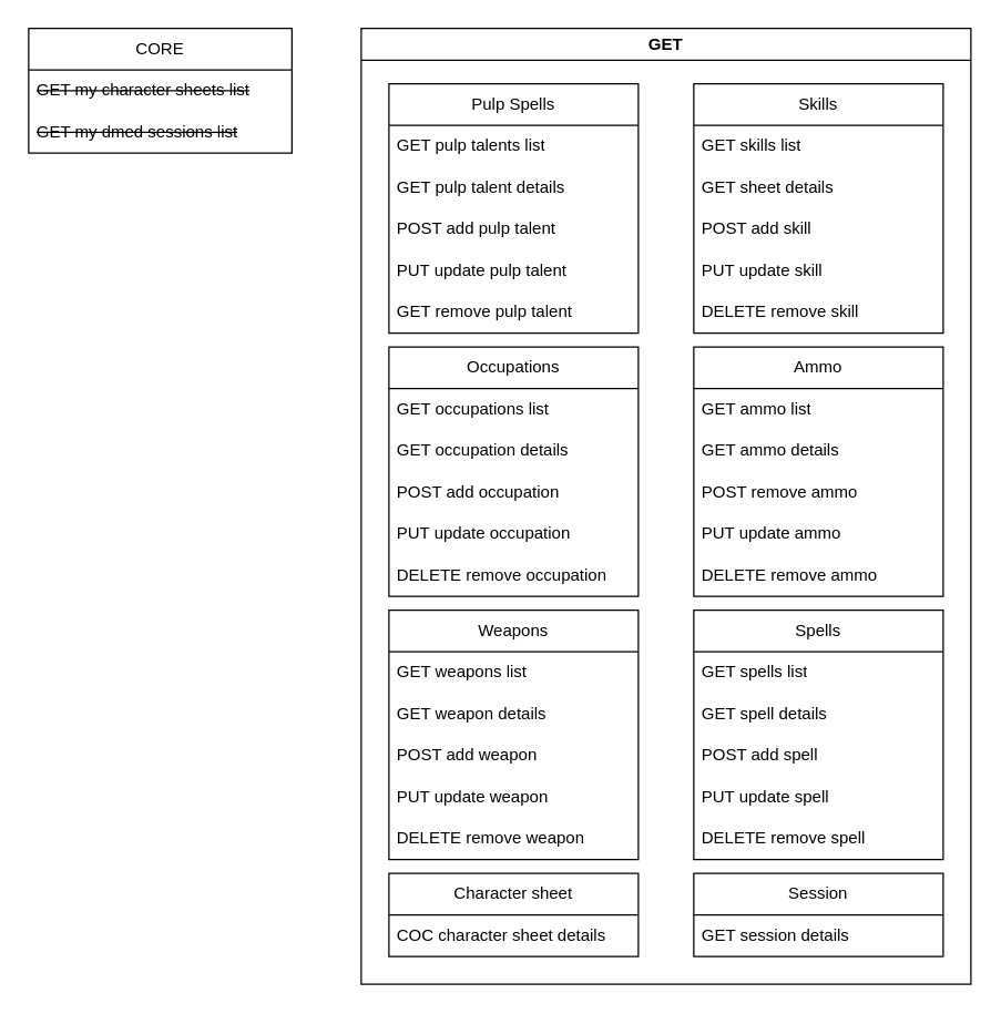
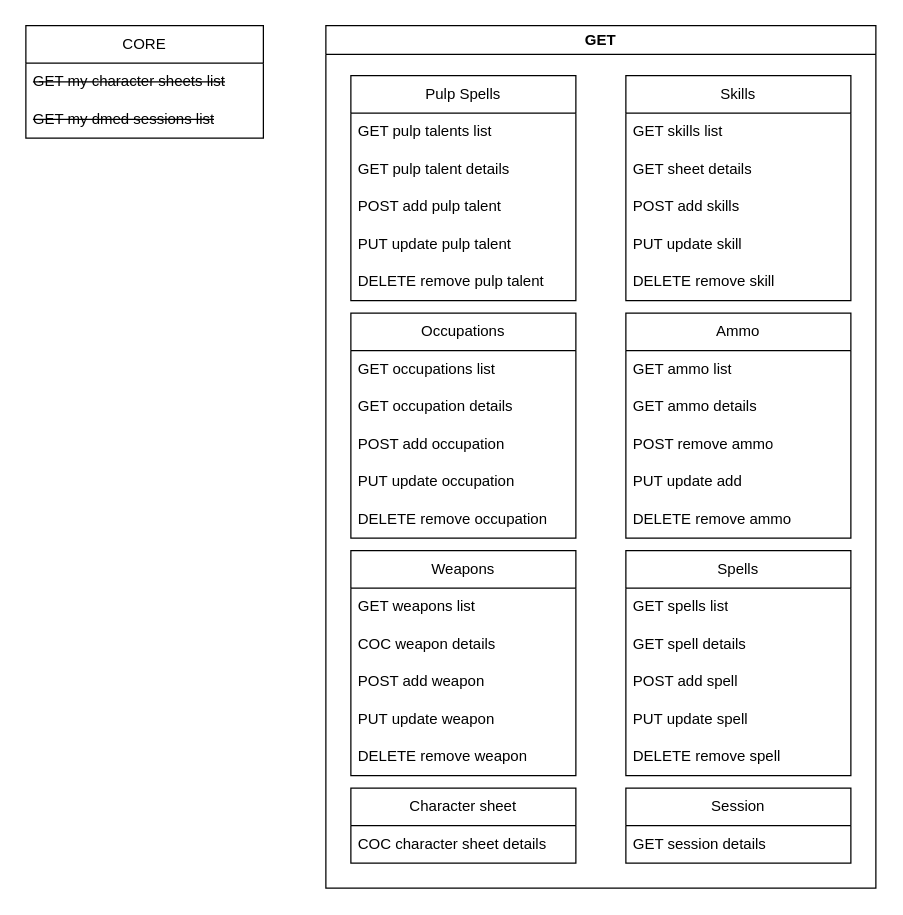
  <mxCell id="0" />
  <mxCell id="1" parent="0" />
  <mxCell id="2" value="CORE" style="swimlane;fontStyle=0;childLayout=stackLayout;horizontal=1;startSize=30;horizontalStack=0;resizeParent=1;resizeParentMax=0;resizeLast=0;collapsible=1;marginBottom=0;whiteSpace=wrap;html=1;" parent="1" vertex="1"><mxGeometry x="20" y="20" width="190" height="90" as="geometry" /></mxCell>
  <mxCell id="3" value="&lt;strike&gt;GET my character sheets list&lt;/strike&gt;" style="text;strokeColor=none;fillColor=none;align=left;verticalAlign=middle;spacingLeft=4;spacingRight=4;overflow=hidden;points=[[0,0.5],[1,0.5]];portConstraint=eastwest;rotatable=0;whiteSpace=wrap;html=1;fontStyle=0" parent="2" vertex="1"><mxGeometry y="30" width="190" height="30" as="geometry" /></mxCell>
  <mxCell id="4" value="&lt;strike&gt;GET my dmed sessions list&lt;/strike&gt;" style="text;strokeColor=none;fillColor=none;align=left;verticalAlign=middle;spacingLeft=4;spacingRight=4;overflow=hidden;points=[[0,0.5],[1,0.5]];portConstraint=eastwest;rotatable=0;whiteSpace=wrap;html=1;" parent="2" vertex="1"><mxGeometry y="60" width="190" height="30" as="geometry" /></mxCell>
  <mxCell id="5" value="GET" style="swimlane;whiteSpace=wrap;html=1;" parent="1" vertex="1"><mxGeometry x="260" y="20" width="440" height="690" as="geometry" /></mxCell>
  <mxCell id="6" value="Pulp Spells" style="swimlane;fontStyle=0;childLayout=stackLayout;horizontal=1;startSize=30;horizontalStack=0;resizeParent=1;resizeParentMax=0;resizeLast=0;collapsible=1;marginBottom=0;whiteSpace=wrap;html=1;" parent="5" vertex="1"><mxGeometry x="20" y="40" width="180" height="180" as="geometry" /></mxCell>
  <mxCell id="7" value="GET pulp talents list" style="text;strokeColor=none;fillColor=none;align=left;verticalAlign=middle;spacingLeft=4;spacingRight=4;overflow=hidden;points=[[0,0.5],[1,0.5]];portConstraint=eastwest;rotatable=0;whiteSpace=wrap;html=1;" parent="6" vertex="1"><mxGeometry y="30" width="180" height="30" as="geometry" /></mxCell>
  <mxCell id="8" value="GET pulp talent details" style="text;strokeColor=none;fillColor=none;align=left;verticalAlign=middle;spacingLeft=4;spacingRight=4;overflow=hidden;points=[[0,0.5],[1,0.5]];portConstraint=eastwest;rotatable=0;whiteSpace=wrap;html=1;" vertex="1" parent="6"><mxGeometry y="60" width="180" height="30" as="geometry" /></mxCell>
  <mxCell id="9" value="POST add pulp talent" style="text;strokeColor=none;fillColor=none;align=left;verticalAlign=middle;spacingLeft=4;spacingRight=4;overflow=hidden;points=[[0,0.5],[1,0.5]];portConstraint=eastwest;rotatable=0;whiteSpace=wrap;html=1;" vertex="1" parent="6"><mxGeometry y="90" width="180" height="30" as="geometry" /></mxCell>
  <mxCell id="10" value="PUT update pulp talent" style="text;strokeColor=none;fillColor=none;align=left;verticalAlign=middle;spacingLeft=4;spacingRight=4;overflow=hidden;points=[[0,0.5],[1,0.5]];portConstraint=eastwest;rotatable=0;whiteSpace=wrap;html=1;" vertex="1" parent="6"><mxGeometry y="120" width="180" height="30" as="geometry" /></mxCell>
- <mxCell id="11" value="GET remove pulp talent" style="text;strokeColor=none;fillColor=none;align=left;verticalAlign=middle;spacingLeft=4;spacingRight=4;overflow=hidden;points=[[0,0.5],[1,0.5]];portConstraint=eastwest;rotatable=0;whiteSpace=wrap;html=1;" vertex="1" parent="6"><mxGeometry y="150" width="180" height="30" as="geometry" /></mxCell>
+ <mxCell id="11" value="DELETE remove pulp talent" style="text;strokeColor=none;fillColor=none;align=left;verticalAlign=middle;spacingLeft=4;spacingRight=4;overflow=hidden;points=[[0,0.5],[1,0.5]];portConstraint=eastwest;rotatable=0;whiteSpace=wrap;html=1;" vertex="1" parent="6"><mxGeometry y="150" width="180" height="30" as="geometry" /></mxCell>
  <mxCell id="12" value="Session" style="swimlane;fontStyle=0;childLayout=stackLayout;horizontal=1;startSize=30;horizontalStack=0;resizeParent=1;resizeParentMax=0;resizeLast=0;collapsible=1;marginBottom=0;whiteSpace=wrap;html=1;" parent="5" vertex="1"><mxGeometry x="240" y="610" width="180" height="60" as="geometry" /></mxCell>
  <mxCell id="13" value="GET session details" style="text;strokeColor=none;fillColor=none;align=left;verticalAlign=middle;spacingLeft=4;spacingRight=4;overflow=hidden;points=[[0,0.5],[1,0.5]];portConstraint=eastwest;rotatable=0;whiteSpace=wrap;html=1;" parent="12" vertex="1"><mxGeometry y="30" width="180" height="30" as="geometry" /></mxCell>
  <mxCell id="14" value="Character sheet" style="swimlane;fontStyle=0;childLayout=stackLayout;horizontal=1;startSize=30;horizontalStack=0;resizeParent=1;resizeParentMax=0;resizeLast=0;collapsible=1;marginBottom=0;whiteSpace=wrap;html=1;" vertex="1" parent="5"><mxGeometry x="20" y="610" width="180" height="60" as="geometry" /></mxCell>
  <mxCell id="15" value="COC character sheet details" style="text;strokeColor=none;fillColor=none;align=left;verticalAlign=middle;spacingLeft=4;spacingRight=4;overflow=hidden;points=[[0,0.5],[1,0.5]];portConstraint=eastwest;rotatable=0;whiteSpace=wrap;html=1;" vertex="1" parent="14"><mxGeometry y="30" width="180" height="30" as="geometry" /></mxCell>
  <mxCell id="16" value="Skills" style="swimlane;fontStyle=0;childLayout=stackLayout;horizontal=1;startSize=30;horizontalStack=0;resizeParent=1;resizeParentMax=0;resizeLast=0;collapsible=1;marginBottom=0;whiteSpace=wrap;html=1;" vertex="1" parent="5"><mxGeometry x="240" y="40" width="180" height="180" as="geometry" /></mxCell>
  <mxCell id="17" value="GET skills list" style="text;strokeColor=none;fillColor=none;align=left;verticalAlign=middle;spacingLeft=4;spacingRight=4;overflow=hidden;points=[[0,0.5],[1,0.5]];portConstraint=eastwest;rotatable=0;whiteSpace=wrap;html=1;" vertex="1" parent="16"><mxGeometry y="30" width="180" height="30" as="geometry" /></mxCell>
  <mxCell id="18" value="GET sheet details" style="text;strokeColor=none;fillColor=none;align=left;verticalAlign=middle;spacingLeft=4;spacingRight=4;overflow=hidden;points=[[0,0.5],[1,0.5]];portConstraint=eastwest;rotatable=0;whiteSpace=wrap;html=1;" vertex="1" parent="16"><mxGeometry y="60" width="180" height="30" as="geometry" /></mxCell>
- <mxCell id="19" value="POST add skill" style="text;strokeColor=none;fillColor=none;align=left;verticalAlign=middle;spacingLeft=4;spacingRight=4;overflow=hidden;points=[[0,0.5],[1,0.5]];portConstraint=eastwest;rotatable=0;whiteSpace=wrap;html=1;" vertex="1" parent="16"><mxGeometry y="90" width="180" height="30" as="geometry" /></mxCell>
+ <mxCell id="19" value="POST add skills" style="text;strokeColor=none;fillColor=none;align=left;verticalAlign=middle;spacingLeft=4;spacingRight=4;overflow=hidden;points=[[0,0.5],[1,0.5]];portConstraint=eastwest;rotatable=0;whiteSpace=wrap;html=1;" vertex="1" parent="16"><mxGeometry y="90" width="180" height="30" as="geometry" /></mxCell>
  <mxCell id="20" value="PUT update skill" style="text;strokeColor=none;fillColor=none;align=left;verticalAlign=middle;spacingLeft=4;spacingRight=4;overflow=hidden;points=[[0,0.5],[1,0.5]];portConstraint=eastwest;rotatable=0;whiteSpace=wrap;html=1;" vertex="1" parent="16"><mxGeometry y="120" width="180" height="30" as="geometry" /></mxCell>
  <mxCell id="21" value="DELETE remove skill" style="text;strokeColor=none;fillColor=none;align=left;verticalAlign=middle;spacingLeft=4;spacingRight=4;overflow=hidden;points=[[0,0.5],[1,0.5]];portConstraint=eastwest;rotatable=0;whiteSpace=wrap;html=1;" vertex="1" parent="16"><mxGeometry y="150" width="180" height="30" as="geometry" /></mxCell>
  <mxCell id="22" value="Occupations" style="swimlane;fontStyle=0;childLayout=stackLayout;horizontal=1;startSize=30;horizontalStack=0;resizeParent=1;resizeParentMax=0;resizeLast=0;collapsible=1;marginBottom=0;whiteSpace=wrap;html=1;" vertex="1" parent="5"><mxGeometry x="20" y="230" width="180" height="180" as="geometry" /></mxCell>
  <mxCell id="23" value="GET occupations list" style="text;strokeColor=none;fillColor=none;align=left;verticalAlign=middle;spacingLeft=4;spacingRight=4;overflow=hidden;points=[[0,0.5],[1,0.5]];portConstraint=eastwest;rotatable=0;whiteSpace=wrap;html=1;" vertex="1" parent="22"><mxGeometry y="30" width="180" height="30" as="geometry" /></mxCell>
  <mxCell id="24" value="GET occupation details" style="text;strokeColor=none;fillColor=none;align=left;verticalAlign=middle;spacingLeft=4;spacingRight=4;overflow=hidden;points=[[0,0.5],[1,0.5]];portConstraint=eastwest;rotatable=0;whiteSpace=wrap;html=1;" vertex="1" parent="22"><mxGeometry y="60" width="180" height="30" as="geometry" /></mxCell>
  <mxCell id="25" value="POST add occupation" style="text;strokeColor=none;fillColor=none;align=left;verticalAlign=middle;spacingLeft=4;spacingRight=4;overflow=hidden;points=[[0,0.5],[1,0.5]];portConstraint=eastwest;rotatable=0;whiteSpace=wrap;html=1;" vertex="1" parent="22"><mxGeometry y="90" width="180" height="30" as="geometry" /></mxCell>
  <mxCell id="26" value="PUT update occupation" style="text;strokeColor=none;fillColor=none;align=left;verticalAlign=middle;spacingLeft=4;spacingRight=4;overflow=hidden;points=[[0,0.5],[1,0.5]];portConstraint=eastwest;rotatable=0;whiteSpace=wrap;html=1;" vertex="1" parent="22"><mxGeometry y="120" width="180" height="30" as="geometry" /></mxCell>
  <mxCell id="27" value="DELETE remove occupation" style="text;strokeColor=none;fillColor=none;align=left;verticalAlign=middle;spacingLeft=4;spacingRight=4;overflow=hidden;points=[[0,0.5],[1,0.5]];portConstraint=eastwest;rotatable=0;whiteSpace=wrap;html=1;" vertex="1" parent="22"><mxGeometry y="150" width="180" height="30" as="geometry" /></mxCell>
  <mxCell id="28" value="Weapons" style="swimlane;fontStyle=0;childLayout=stackLayout;horizontal=1;startSize=30;horizontalStack=0;resizeParent=1;resizeParentMax=0;resizeLast=0;collapsible=1;marginBottom=0;whiteSpace=wrap;html=1;" vertex="1" parent="5"><mxGeometry x="20" y="420" width="180" height="180" as="geometry" /></mxCell>
  <mxCell id="29" value="GET weapons list" style="text;strokeColor=none;fillColor=none;align=left;verticalAlign=middle;spacingLeft=4;spacingRight=4;overflow=hidden;points=[[0,0.5],[1,0.5]];portConstraint=eastwest;rotatable=0;whiteSpace=wrap;html=1;" vertex="1" parent="28"><mxGeometry y="30" width="180" height="30" as="geometry" /></mxCell>
- <mxCell id="30" value="GET weapon details" style="text;strokeColor=none;fillColor=none;align=left;verticalAlign=middle;spacingLeft=4;spacingRight=4;overflow=hidden;points=[[0,0.5],[1,0.5]];portConstraint=eastwest;rotatable=0;whiteSpace=wrap;html=1;" vertex="1" parent="28"><mxGeometry y="60" width="180" height="30" as="geometry" /></mxCell>
+ <mxCell id="30" value="COC weapon details" style="text;strokeColor=none;fillColor=none;align=left;verticalAlign=middle;spacingLeft=4;spacingRight=4;overflow=hidden;points=[[0,0.5],[1,0.5]];portConstraint=eastwest;rotatable=0;whiteSpace=wrap;html=1;" vertex="1" parent="28"><mxGeometry y="60" width="180" height="30" as="geometry" /></mxCell>
  <mxCell id="31" value="POST add weapon" style="text;strokeColor=none;fillColor=none;align=left;verticalAlign=middle;spacingLeft=4;spacingRight=4;overflow=hidden;points=[[0,0.5],[1,0.5]];portConstraint=eastwest;rotatable=0;whiteSpace=wrap;html=1;" vertex="1" parent="28"><mxGeometry y="90" width="180" height="30" as="geometry" /></mxCell>
  <mxCell id="32" value="PUT update weapon" style="text;strokeColor=none;fillColor=none;align=left;verticalAlign=middle;spacingLeft=4;spacingRight=4;overflow=hidden;points=[[0,0.5],[1,0.5]];portConstraint=eastwest;rotatable=0;whiteSpace=wrap;html=1;" vertex="1" parent="28"><mxGeometry y="120" width="180" height="30" as="geometry" /></mxCell>
  <mxCell id="33" value="DELETE remove weapon" style="text;strokeColor=none;fillColor=none;align=left;verticalAlign=middle;spacingLeft=4;spacingRight=4;overflow=hidden;points=[[0,0.5],[1,0.5]];portConstraint=eastwest;rotatable=0;whiteSpace=wrap;html=1;" vertex="1" parent="28"><mxGeometry y="150" width="180" height="30" as="geometry" /></mxCell>
  <mxCell id="34" value="Spells" style="swimlane;fontStyle=0;childLayout=stackLayout;horizontal=1;startSize=30;horizontalStack=0;resizeParent=1;resizeParentMax=0;resizeLast=0;collapsible=1;marginBottom=0;whiteSpace=wrap;html=1;" vertex="1" parent="5"><mxGeometry x="240" y="420" width="180" height="180" as="geometry" /></mxCell>
  <mxCell id="35" value="GET spells list" style="text;strokeColor=none;fillColor=none;align=left;verticalAlign=middle;spacingLeft=4;spacingRight=4;overflow=hidden;points=[[0,0.5],[1,0.5]];portConstraint=eastwest;rotatable=0;whiteSpace=wrap;html=1;" vertex="1" parent="34"><mxGeometry y="30" width="180" height="30" as="geometry" /></mxCell>
  <mxCell id="36" value="GET spell details" style="text;strokeColor=none;fillColor=none;align=left;verticalAlign=middle;spacingLeft=4;spacingRight=4;overflow=hidden;points=[[0,0.5],[1,0.5]];portConstraint=eastwest;rotatable=0;whiteSpace=wrap;html=1;" vertex="1" parent="34"><mxGeometry y="60" width="180" height="30" as="geometry" /></mxCell>
  <mxCell id="37" value="POST add spell" style="text;strokeColor=none;fillColor=none;align=left;verticalAlign=middle;spacingLeft=4;spacingRight=4;overflow=hidden;points=[[0,0.5],[1,0.5]];portConstraint=eastwest;rotatable=0;whiteSpace=wrap;html=1;" vertex="1" parent="34"><mxGeometry y="90" width="180" height="30" as="geometry" /></mxCell>
  <mxCell id="38" value="PUT update spell" style="text;strokeColor=none;fillColor=none;align=left;verticalAlign=middle;spacingLeft=4;spacingRight=4;overflow=hidden;points=[[0,0.5],[1,0.5]];portConstraint=eastwest;rotatable=0;whiteSpace=wrap;html=1;" vertex="1" parent="34"><mxGeometry y="120" width="180" height="30" as="geometry" /></mxCell>
  <mxCell id="39" value="DELETE remove spell" style="text;strokeColor=none;fillColor=none;align=left;verticalAlign=middle;spacingLeft=4;spacingRight=4;overflow=hidden;points=[[0,0.5],[1,0.5]];portConstraint=eastwest;rotatable=0;whiteSpace=wrap;html=1;" vertex="1" parent="34"><mxGeometry y="150" width="180" height="30" as="geometry" /></mxCell>
  <mxCell id="40" value="Ammo" style="swimlane;fontStyle=0;childLayout=stackLayout;horizontal=1;startSize=30;horizontalStack=0;resizeParent=1;resizeParentMax=0;resizeLast=0;collapsible=1;marginBottom=0;whiteSpace=wrap;html=1;" vertex="1" parent="1"><mxGeometry x="500" y="250" width="180" height="180" as="geometry" /></mxCell>
  <mxCell id="41" value="GET ammo list" style="text;strokeColor=none;fillColor=none;align=left;verticalAlign=middle;spacingLeft=4;spacingRight=4;overflow=hidden;points=[[0,0.5],[1,0.5]];portConstraint=eastwest;rotatable=0;whiteSpace=wrap;html=1;" vertex="1" parent="40"><mxGeometry y="30" width="180" height="30" as="geometry" /></mxCell>
  <mxCell id="42" value="GET ammo details" style="text;strokeColor=none;fillColor=none;align=left;verticalAlign=middle;spacingLeft=4;spacingRight=4;overflow=hidden;points=[[0,0.5],[1,0.5]];portConstraint=eastwest;rotatable=0;whiteSpace=wrap;html=1;" vertex="1" parent="40"><mxGeometry y="60" width="180" height="30" as="geometry" /></mxCell>
  <mxCell id="43" value="POST remove ammo" style="text;strokeColor=none;fillColor=none;align=left;verticalAlign=middle;spacingLeft=4;spacingRight=4;overflow=hidden;points=[[0,0.5],[1,0.5]];portConstraint=eastwest;rotatable=0;whiteSpace=wrap;html=1;" vertex="1" parent="40"><mxGeometry y="90" width="180" height="30" as="geometry" /></mxCell>
- <mxCell id="44" value="PUT update ammo" style="text;strokeColor=none;fillColor=none;align=left;verticalAlign=middle;spacingLeft=4;spacingRight=4;overflow=hidden;points=[[0,0.5],[1,0.5]];portConstraint=eastwest;rotatable=0;whiteSpace=wrap;html=1;" vertex="1" parent="40"><mxGeometry y="120" width="180" height="30" as="geometry" /></mxCell>
+ <mxCell id="44" value="PUT update add" style="text;strokeColor=none;fillColor=none;align=left;verticalAlign=middle;spacingLeft=4;spacingRight=4;overflow=hidden;points=[[0,0.5],[1,0.5]];portConstraint=eastwest;rotatable=0;whiteSpace=wrap;html=1;" vertex="1" parent="40"><mxGeometry y="120" width="180" height="30" as="geometry" /></mxCell>
  <mxCell id="45" value="DELETE remove ammo" style="text;strokeColor=none;fillColor=none;align=left;verticalAlign=middle;spacingLeft=4;spacingRight=4;overflow=hidden;points=[[0,0.5],[1,0.5]];portConstraint=eastwest;rotatable=0;whiteSpace=wrap;html=1;" vertex="1" parent="40"><mxGeometry y="150" width="180" height="30" as="geometry" /></mxCell>
